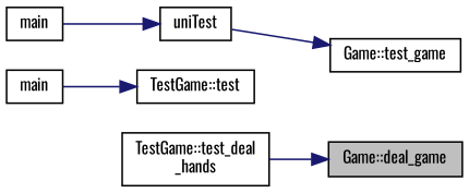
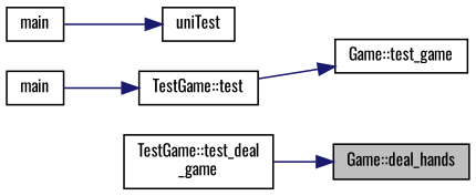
  digraph {
    fontname=Oswald
    rankdir=RL
    node [color=black fillcolor=white fontname=Oswald fontsize=10 shape=record style=filled]
    edge [color=midnightblue dir=back fontname=Oswald fontsize=10 labelfontname=Helvetica labelfontsize=10 style=solid]
-   n1 [fillcolor=grey75 fontcolor=black height=0.2 label="Game::deal_game" width=0.4]
-   n2 [height=0.2 label="TestGame::test_deal\l_hands" width=0.4]
+   n1 [fillcolor=grey75 fontcolor=black height=0.2 label="Game::deal_hands" width=0.4]
+   n2 [height=0.2 label="TestGame::test_deal\l_game" width=0.4]
    n3 [height=0.2 label="Game::test_game" width=0.4]
    n4 [height=0.2 label=uniTest width=0.4]
    n5 [height=0.2 label="TestGame::test" width=0.4]
    n6 [height=0.2 label=main width=0.4]
    n7 [height=0.2 label=main width=0.4]
    n1 -> n2
-   n3 -> n4
+   n3 -> n5
    n4 -> n7
    n5 -> n6
  }
